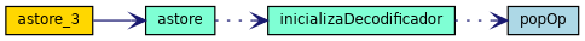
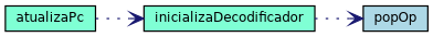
  digraph {
    rankdir=LR
    node [color=black fillcolor=aquamarine fontname=Helvetica fontsize=10 shape=record style=filled]
    edge [arrowhead=vee color=midnightblue fontname=Helvetica fontsize=10 labelfontname=Helvetica labelfontsize=10 style=dotted]
-   n1 [fillcolor=gold fontcolor=black height=0.2 label=astore_3 width=0.4]
-   n2 [height=0.2 label=astore width=0.4]
+   n2 [height=0.2 label=atualizaPc width=0.4]
    n3 [fillcolor=lightblue height=0.2 label=popOp width=0.4]
    n4 [height=0.2 label=inicializaDecodificador width=0.4]
-   n1 -> n2 [style=solid]
    n2 -> n4
    n4 -> n3
  }
